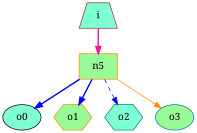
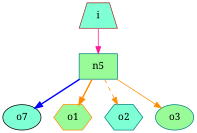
  digraph {
    fontname="Noto Serif"
    node [color=darkorange fillcolor=aquamarine fontname="Noto Serif" shape=ellipse style=filled]
    edge [color=blue fontname="Noto Serif" style=bold]
-   n0 [color=black label=o0]
+   n0 [color=black label=o7]
    n1 [fillcolor=palegreen label=o1 shape=hexagon]
    n2 [color=teal label=o2 shape=hexagon]
    n3 [color=teal fillcolor=palegreen label=o3]
-   n5 [fillcolor=palegreen shape=box]
+   n5 [color=teal fillcolor=palegreen shape=box]
    n6 [color=brown label=i shape=trapezium]
    n5 -> n0
-   n5 -> n1
-   n5 -> n2 [style=dashed]
+   n5 -> n1 [color=darkorange]
+   n5 -> n2 [color=darkorange style=dashed]
    n5 -> n3 [color=darkorange style=solid]
-   n6 -> n5 [color=deeppink]
+   n6 -> n5 [color=deeppink style=solid]
  }
